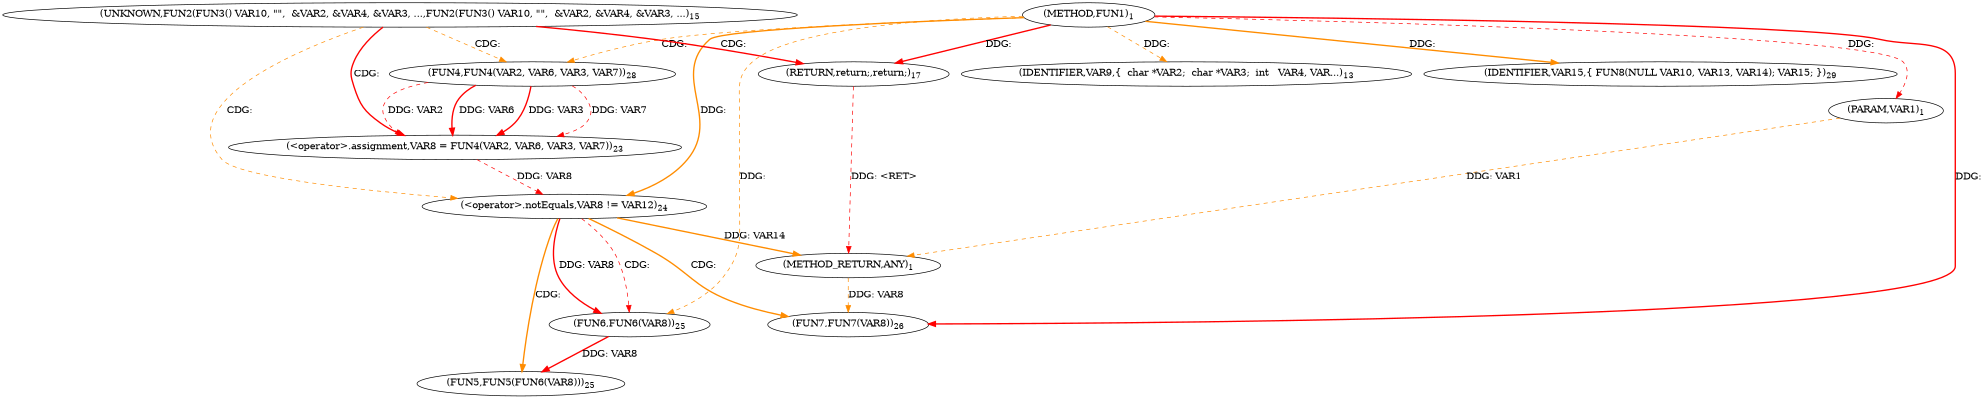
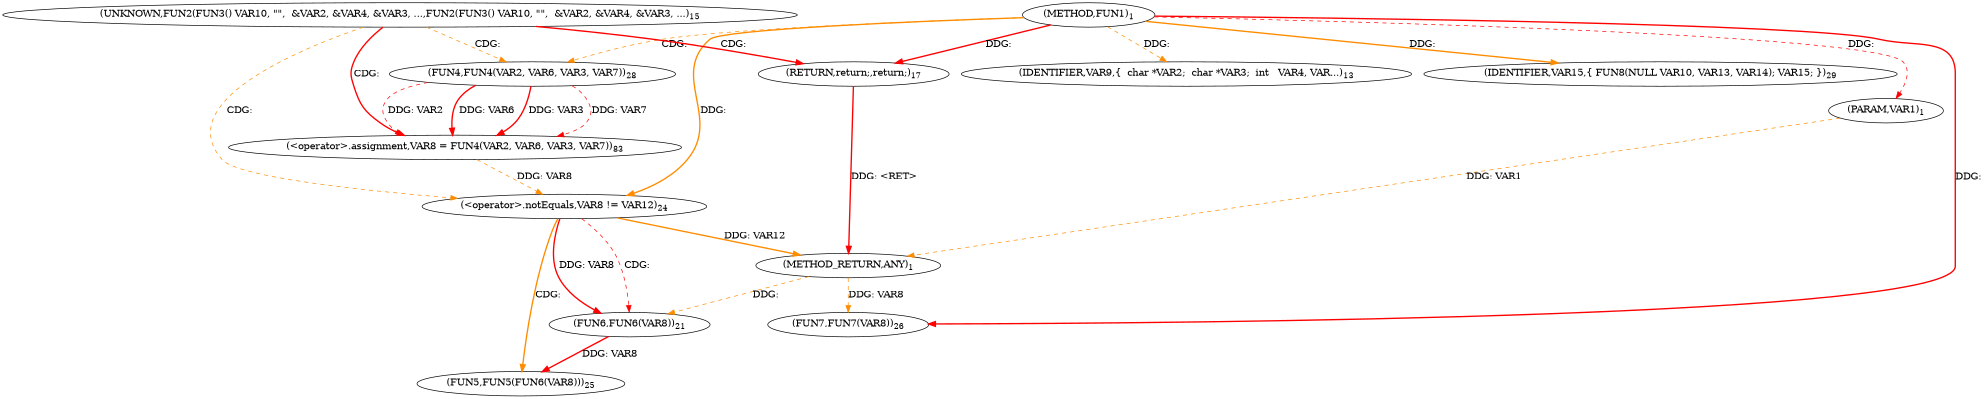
  digraph {
    edge [color=red style=dashed]
    n1 [label=<(METHOD,FUN1)<SUB>1</SUB>>]
    n2 [label=<(PARAM,VAR1)<SUB>1</SUB>>]
    n3 [label=<(IDENTIFIER,VAR9,{  	char *VAR2;  	char *VAR3;  	int   VAR4, VAR...)<SUB>13</SUB>>]
    n4 [label=<(&lt;operator&gt;.notEquals,VAR8 != VAR12)<SUB>24</SUB>>]
    n5 [label=<(RETURN,return;,return;)<SUB>17</SUB>>]
    n6 [label=<(FUN4,FUN4(VAR2, VAR6, VAR3, VAR7))<SUB>28</SUB>>]
    n7 [label=<(FUN7,FUN7(VAR8))<SUB>26</SUB>>]
    n8 [label=<(IDENTIFIER,VAR15,{ 		FUN8(NULL VAR10, VAR13, VAR14); 		VAR15; 	})<SUB>29</SUB>>]
-   n9 [label=<(FUN6,FUN6(VAR8))<SUB>25</SUB>>]
+   n9 [label=<(FUN6,FUN6(VAR8))<SUB>21</SUB>>]
    n10 [label=<(METHOD_RETURN,ANY)<SUB>1</SUB>>]
    n11 [label=<(FUN5,FUN5(FUN6(VAR8)))<SUB>25</SUB>>]
-   n12 [label=<(&lt;operator&gt;.assignment,VAR8 = FUN4(VAR2, VAR6, VAR3, VAR7))<SUB>23</SUB>>]
+   n12 [label=<(&lt;operator&gt;.assignment,VAR8 = FUN4(VAR2, VAR6, VAR3, VAR7))<SUB>83</SUB>>]
    n13 [label=<(UNKNOWN,FUN2(FUN3() VAR10, &quot;&quot;,  		&amp;VAR2, &amp;VAR4, &amp;VAR3, ...,FUN2(FUN3() VAR10, &quot;&quot;,  		&amp;VAR2, &amp;VAR4, &amp;VAR3, ...)<SUB>15</SUB>>]
    n1 -> n2 [label="DDG: "]
    n1 -> n3 [color=darkorange label="DDG: "]
    n1 -> n4 [color=darkorange label="DDG: " style=bold]
    n1 -> n5 [label="DDG: " style=bold]
    n1 -> n6 [color=darkorange label="CDG: "]
    n1 -> n7 [label="DDG: " style=bold]
    n1 -> n8 [color=darkorange label="DDG: " style=bold]
-   n1 -> n9 [color=darkorange label="DDG: "]
+   n10 -> n9 [color=darkorange label="DDG: "]
    n2 -> n10 [color=darkorange label="DDG: VAR1"]
-   n4 -> n7 [color=darkorange label="CDG: " style=bold]
    n4 -> n9 [label="DDG: VAR8" style=bold]
    n4 -> n9 [label="CDG: "]
-   n4 -> n10 [color=darkorange label="DDG: VAR14" style=bold]
+   n4 -> n10 [color=darkorange label="DDG: VAR12" style=bold]
    n4 -> n11 [color=darkorange label="CDG: " style=bold]
-   n5 -> n10 [label="DDG: &lt;RET&gt;"]
+   n5 -> n10 [label="DDG: &lt;RET&gt;" style=bold]
    n6 -> n12 [label="DDG: VAR2"]
    n6 -> n12 [label="DDG: VAR6" style=bold]
    n6 -> n12 [label="DDG: VAR3" style=bold]
    n6 -> n12 [label="DDG: VAR7"]
    n9 -> n11 [label="DDG: VAR8" style=bold]
    n10 -> n7 [color=darkorange label="DDG: VAR8"]
-   n12 -> n4 [label="DDG: VAR8"]
+   n12 -> n4 [color=darkorange label="DDG: VAR8"]
    n13 -> n4 [color=darkorange label="CDG: "]
    n13 -> n5 [label="CDG: " style=bold]
    n13 -> n6 [color=darkorange label="CDG: "]
    n13 -> n12 [label="CDG: " style=bold]
  }
